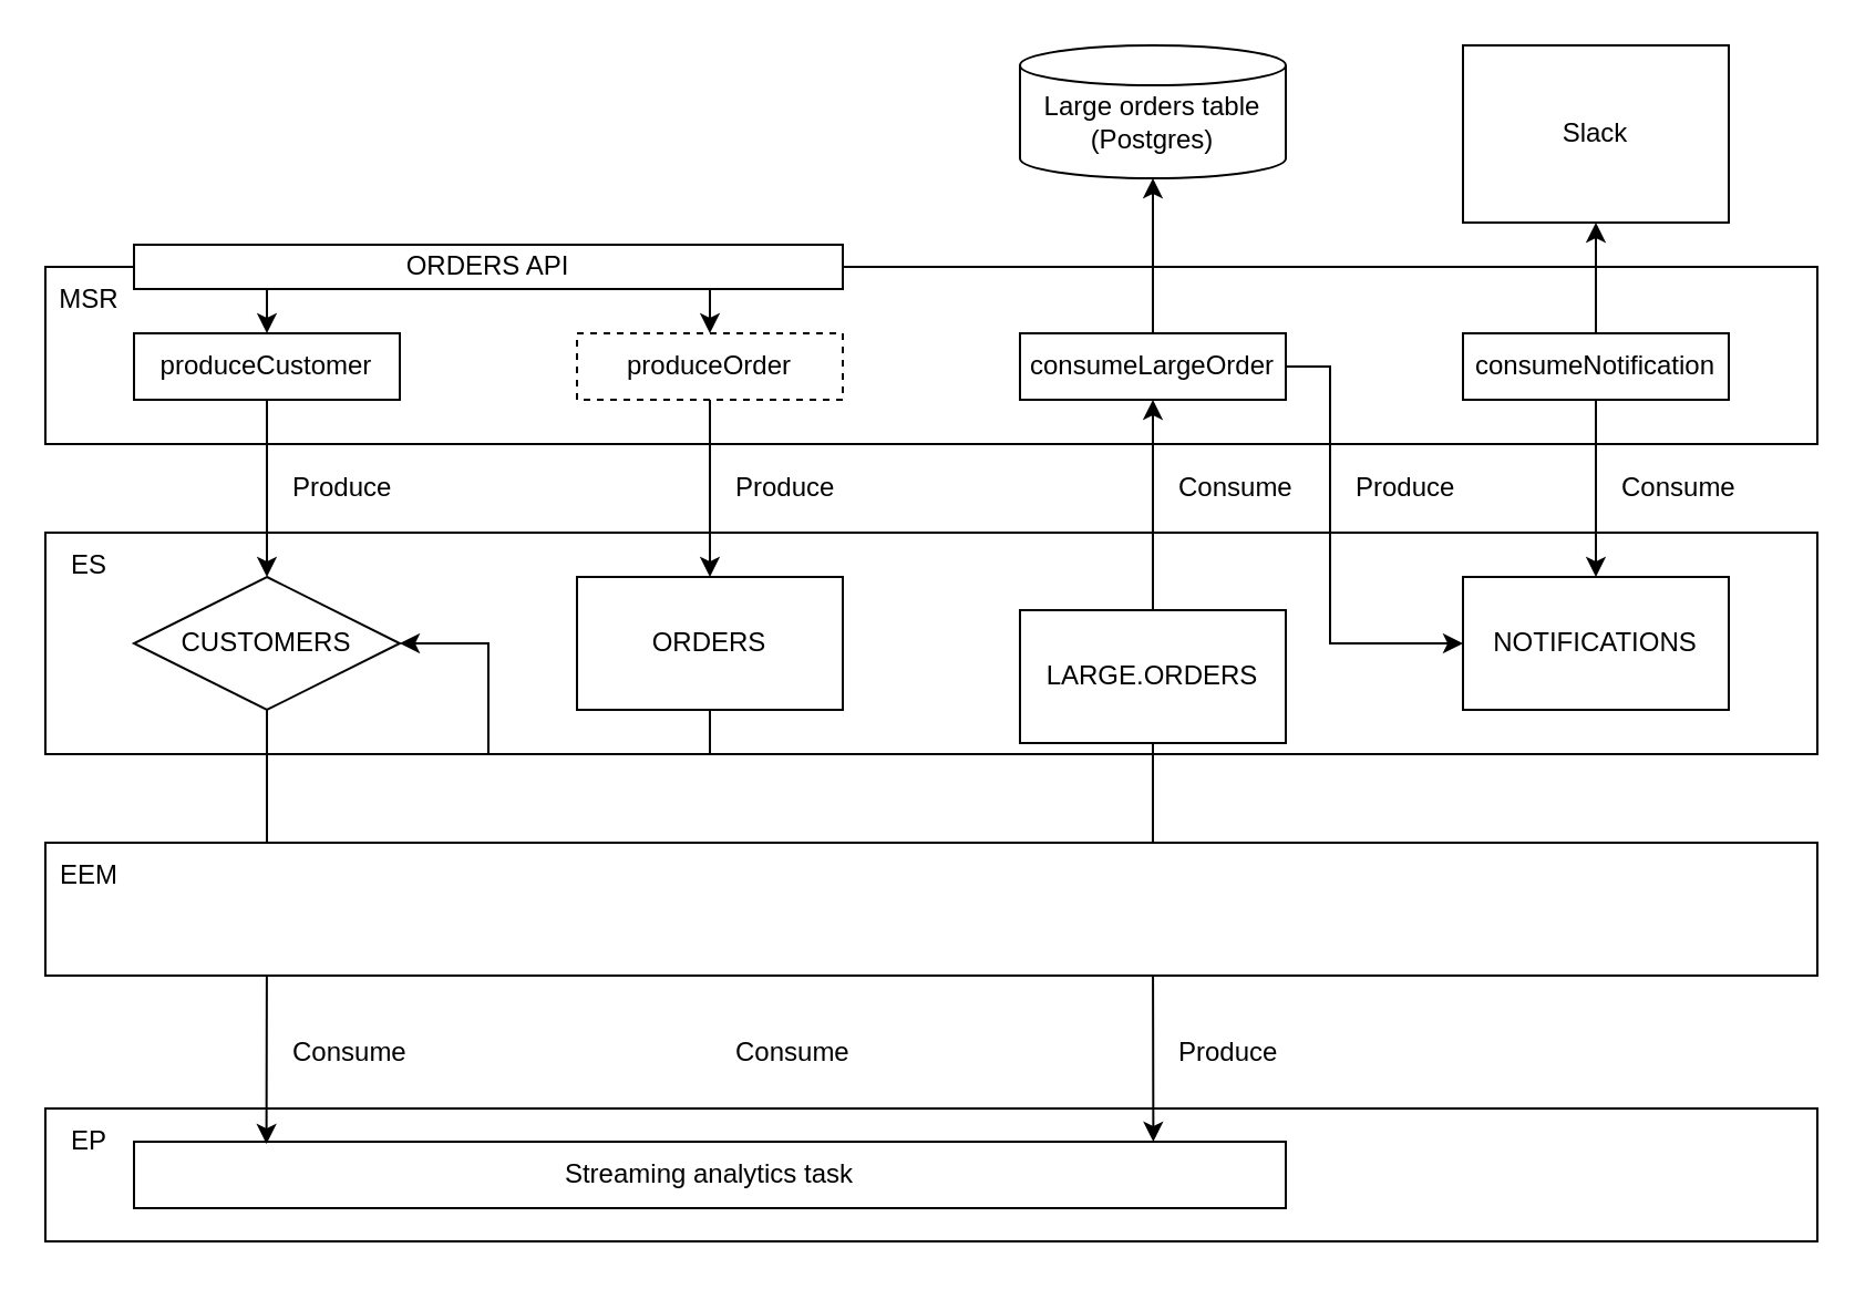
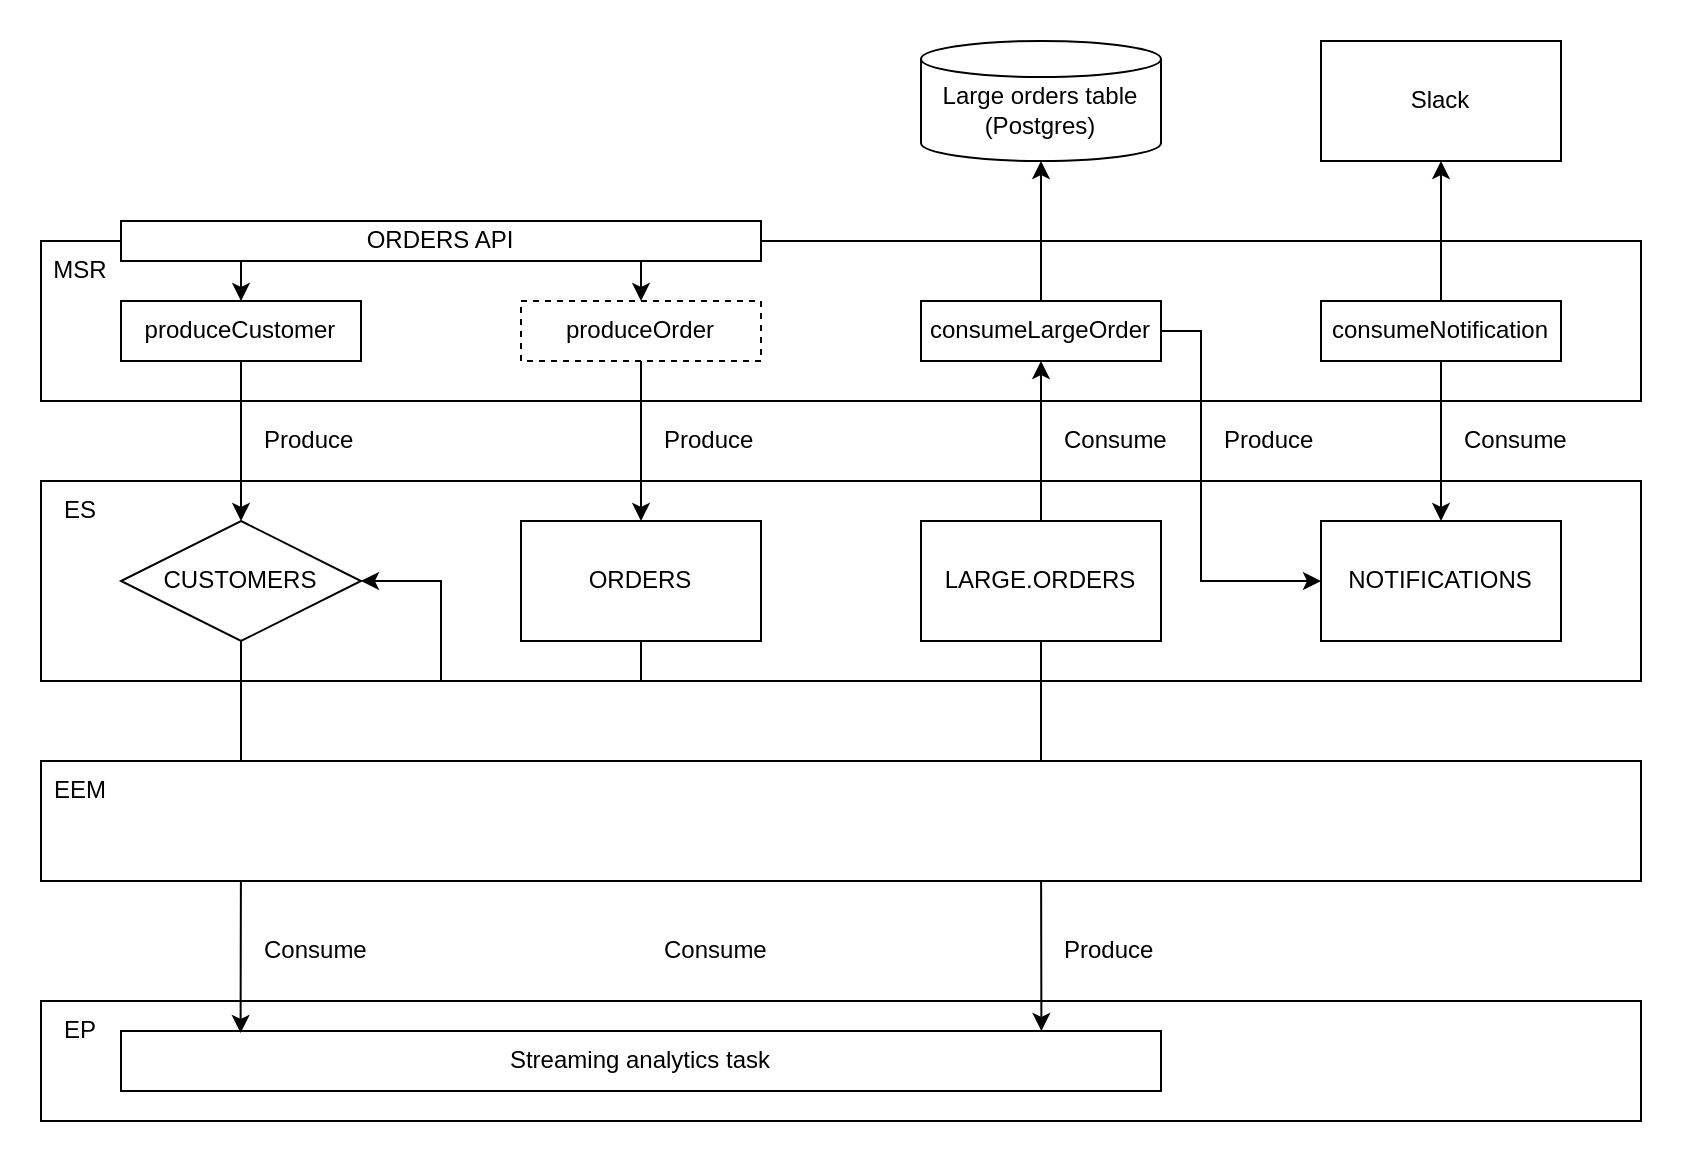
  <mxCell id="0" />
  <mxCell id="1" parent="0" />
  <mxCell id="2" value="" style="rounded=0;whiteSpace=wrap;html=1;" vertex="1" parent="1"><mxGeometry x="20" y="240" width="800" height="100" as="geometry" /></mxCell>
  <mxCell id="3" value="CUSTOMERS" style="rhombus;whiteSpace=wrap;html=1;" vertex="1" parent="1"><mxGeometry x="60" y="260" width="120" height="60" as="geometry" /></mxCell>
  <mxCell id="4" value="ORDERS" style="rounded=0;whiteSpace=wrap;html=1;" vertex="1" parent="1"><mxGeometry x="260" y="260" width="120" height="60" as="geometry" /></mxCell>
- <mxCell id="5" value="LARGE.ORDERS" style="rounded=0;whiteSpace=wrap;html=1;" vertex="1" parent="1"><mxGeometry x="460" y="275" width="120" height="60" as="geometry" /></mxCell>
+ <mxCell id="5" value="LARGE.ORDERS" style="rounded=0;whiteSpace=wrap;html=1;" vertex="1" parent="1"><mxGeometry x="460" y="260" width="120" height="60" as="geometry" /></mxCell>
  <mxCell id="6" value="" style="rounded=0;whiteSpace=wrap;html=1;" vertex="1" parent="1"><mxGeometry x="20" y="500" width="800" height="60" as="geometry" /></mxCell>
  <mxCell id="7" value="EP" style="text;html=1;align=center;verticalAlign=middle;whiteSpace=wrap;rounded=0;" vertex="1" parent="1"><mxGeometry x="20" y="500" width="40" height="30" as="geometry" /></mxCell>
  <mxCell id="8" value="" style="rounded=0;whiteSpace=wrap;html=1;" vertex="1" parent="1"><mxGeometry x="20" y="120" width="800" height="80" as="geometry" /></mxCell>
  <mxCell id="9" value="MSR" style="text;html=1;align=center;verticalAlign=middle;whiteSpace=wrap;rounded=0;" vertex="1" parent="1"><mxGeometry x="20" y="120" width="40" height="30" as="geometry" /></mxCell>
  <mxCell id="10" style="edgeStyle=orthogonalEdgeStyle;rounded=0;orthogonalLoop=1;jettySize=auto;html=1;exitX=0.5;exitY=1;exitDx=0;exitDy=0;entryX=0.5;entryY=0;entryDx=0;entryDy=0;" edge="1" parent="1" source="11" target="3"><mxGeometry relative="1" as="geometry" /></mxCell>
  <mxCell id="11" value="produceCustomer" style="rounded=0;whiteSpace=wrap;html=1;" vertex="1" parent="1"><mxGeometry x="60" y="150" width="120" height="30" as="geometry" /></mxCell>
  <mxCell id="12" style="edgeStyle=orthogonalEdgeStyle;rounded=0;orthogonalLoop=1;jettySize=auto;html=1;exitX=0.5;exitY=1;exitDx=0;exitDy=0;entryX=0.5;entryY=0;entryDx=0;entryDy=0;" edge="1" parent="1" source="13" target="4"><mxGeometry relative="1" as="geometry" /></mxCell>
  <mxCell id="13" value="produceOrder" style="rounded=0;whiteSpace=wrap;html=1;dashed=1;" vertex="1" parent="1"><mxGeometry x="260" y="150" width="120" height="30" as="geometry" /></mxCell>
  <mxCell id="14" style="edgeStyle=orthogonalEdgeStyle;rounded=0;orthogonalLoop=1;jettySize=auto;html=1;exitX=1;exitY=0.5;exitDx=0;exitDy=0;entryX=0;entryY=0.5;entryDx=0;entryDy=0;" edge="1" parent="1" source="15" target="30"><mxGeometry relative="1" as="geometry"><Array as="points"><mxPoint x="600" y="165" /><mxPoint x="600" y="290" /></Array></mxGeometry></mxCell>
  <mxCell id="15" value="consumeLargeOrder" style="rounded=0;whiteSpace=wrap;html=1;" vertex="1" parent="1"><mxGeometry x="460" y="150" width="120" height="30" as="geometry" /></mxCell>
  <mxCell id="16" value="" style="shape=cylinder3;whiteSpace=wrap;html=1;boundedLbl=1;backgroundOutline=1;size=9;" vertex="1" parent="1"><mxGeometry x="460" y="20" width="120" height="60" as="geometry" /></mxCell>
  <mxCell id="17" value="Large orders table&lt;br&gt;(Postgres)" style="text;html=1;align=center;verticalAlign=middle;whiteSpace=wrap;rounded=0;" vertex="1" parent="1"><mxGeometry x="460" y="40" width="120" height="30" as="geometry" /></mxCell>
  <mxCell id="18" style="edgeStyle=orthogonalEdgeStyle;rounded=0;orthogonalLoop=1;jettySize=auto;html=1;exitX=0.25;exitY=1;exitDx=0;exitDy=0;entryX=0.5;entryY=0;entryDx=0;entryDy=0;" edge="1" parent="1" source="20" target="11"><mxGeometry relative="1" as="geometry" /></mxCell>
  <mxCell id="19" style="edgeStyle=orthogonalEdgeStyle;rounded=0;orthogonalLoop=1;jettySize=auto;html=1;exitX=0.75;exitY=1;exitDx=0;exitDy=0;entryX=0.5;entryY=0;entryDx=0;entryDy=0;" edge="1" parent="1" source="20" target="13"><mxGeometry relative="1" as="geometry" /></mxCell>
  <mxCell id="20" value="ORDERS API" style="rounded=0;whiteSpace=wrap;html=1;" vertex="1" parent="1"><mxGeometry x="60" y="110" width="320" height="20" as="geometry" /></mxCell>
  <mxCell id="21" style="edgeStyle=orthogonalEdgeStyle;rounded=0;orthogonalLoop=1;jettySize=auto;html=1;exitX=0.5;exitY=0;exitDx=0;exitDy=0;entryX=0.5;entryY=1;entryDx=0;entryDy=0;entryPerimeter=0;" edge="1" parent="1" source="15" target="16"><mxGeometry relative="1" as="geometry" /></mxCell>
  <mxCell id="22" value="Streaming analytics task" style="rounded=0;whiteSpace=wrap;html=1;" vertex="1" parent="1"><mxGeometry x="60" y="515" width="520" height="30" as="geometry" /></mxCell>
  <mxCell id="23" value="Consume" style="text;html=1;align=left;verticalAlign=middle;whiteSpace=wrap;rounded=0;" vertex="1" parent="1"><mxGeometry x="130" y="460" width="80" height="30" as="geometry" /></mxCell>
  <mxCell id="24" value="Consume" style="text;html=1;align=left;verticalAlign=middle;whiteSpace=wrap;rounded=0;" vertex="1" parent="1"><mxGeometry x="330" y="460" width="80" height="30" as="geometry" /></mxCell>
  <mxCell id="25" value="Produce" style="text;html=1;align=left;verticalAlign=middle;whiteSpace=wrap;rounded=0;" vertex="1" parent="1"><mxGeometry x="530" y="460" width="80" height="30" as="geometry" /></mxCell>
  <mxCell id="26" value="ES" style="text;html=1;align=center;verticalAlign=middle;whiteSpace=wrap;rounded=0;" vertex="1" parent="1"><mxGeometry x="20" y="240" width="40" height="30" as="geometry" /></mxCell>
  <mxCell id="27" value="Produce" style="text;html=1;align=left;verticalAlign=middle;whiteSpace=wrap;rounded=0;" vertex="1" parent="1"><mxGeometry x="130" y="200" width="80" height="40" as="geometry" /></mxCell>
  <mxCell id="28" value="Produce" style="text;html=1;align=left;verticalAlign=middle;whiteSpace=wrap;rounded=0;" vertex="1" parent="1"><mxGeometry x="330" y="200" width="80" height="40" as="geometry" /></mxCell>
  <mxCell id="29" value="Consume" style="text;html=1;align=left;verticalAlign=middle;whiteSpace=wrap;rounded=0;" vertex="1" parent="1"><mxGeometry x="530" y="200" width="80" height="40" as="geometry" /></mxCell>
  <mxCell id="30" value="NOTIFICATIONS" style="rounded=0;whiteSpace=wrap;html=1;" vertex="1" parent="1"><mxGeometry x="660" y="260" width="120" height="60" as="geometry" /></mxCell>
  <mxCell id="31" style="edgeStyle=orthogonalEdgeStyle;rounded=0;orthogonalLoop=1;jettySize=auto;html=1;exitX=0.5;exitY=1;exitDx=0;exitDy=0;entryX=0.5;entryY=0;entryDx=0;entryDy=0;" edge="1" parent="1" source="33" target="30"><mxGeometry relative="1" as="geometry" /></mxCell>
  <mxCell id="32" style="edgeStyle=orthogonalEdgeStyle;rounded=0;orthogonalLoop=1;jettySize=auto;html=1;exitX=0.5;exitY=0;exitDx=0;exitDy=0;entryX=0.5;entryY=1;entryDx=0;entryDy=0;" edge="1" parent="1" source="33" target="36"><mxGeometry relative="1" as="geometry" /></mxCell>
  <mxCell id="33" value="consumeNotification" style="rounded=0;whiteSpace=wrap;html=1;" vertex="1" parent="1"><mxGeometry x="660" y="150" width="120" height="30" as="geometry" /></mxCell>
  <mxCell id="34" value="Produce" style="text;html=1;align=left;verticalAlign=middle;whiteSpace=wrap;rounded=0;" vertex="1" parent="1"><mxGeometry x="610" y="200" width="80" height="40" as="geometry" /></mxCell>
  <mxCell id="35" value="Consume" style="text;html=1;align=left;verticalAlign=middle;whiteSpace=wrap;rounded=0;" vertex="1" parent="1"><mxGeometry x="730" y="200" width="80" height="40" as="geometry" /></mxCell>
- <mxCell id="36" value="Slack" style="rounded=0;whiteSpace=wrap;html=1;" vertex="1" parent="1"><mxGeometry x="660" y="20" width="120" height="80" as="geometry" /></mxCell>
+ <mxCell id="36" value="Slack" style="rounded=0;whiteSpace=wrap;html=1;" vertex="1" parent="1"><mxGeometry x="660" y="20" width="120" height="60" as="geometry" /></mxCell>
  <mxCell id="37" style="edgeStyle=orthogonalEdgeStyle;rounded=0;orthogonalLoop=1;jettySize=auto;html=1;exitX=0.5;exitY=1;exitDx=0;exitDy=0;entryX=0.115;entryY=0.033;entryDx=0;entryDy=0;entryPerimeter=0;" edge="1" parent="1" source="3" target="22"><mxGeometry relative="1" as="geometry" /></mxCell>
  <mxCell id="38" style="edgeStyle=orthogonalEdgeStyle;rounded=0;orthogonalLoop=1;jettySize=auto;html=1;exitX=0.5;exitY=1;exitDx=0;exitDy=0;entryX=0.885;entryY=0;entryDx=0;entryDy=0;entryPerimeter=0;" edge="1" parent="1" source="5" target="22"><mxGeometry relative="1" as="geometry" /></mxCell>
  <mxCell id="39" style="edgeStyle=orthogonalEdgeStyle;rounded=0;orthogonalLoop=1;jettySize=auto;html=1;exitX=0.5;exitY=1;exitDx=0;exitDy=0;" edge="1" parent="1" source="4" target="3"><mxGeometry relative="1" as="geometry" /></mxCell>
  <mxCell id="40" value="" style="rounded=0;whiteSpace=wrap;html=1;" vertex="1" parent="1"><mxGeometry x="20" y="380" width="800" height="60" as="geometry" /></mxCell>
  <mxCell id="41" value="EEM" style="text;html=1;align=center;verticalAlign=middle;whiteSpace=wrap;rounded=0;" vertex="1" parent="1"><mxGeometry x="20" y="380" width="40" height="30" as="geometry" /></mxCell>
  <mxCell id="42" style="edgeStyle=orthogonalEdgeStyle;rounded=0;orthogonalLoop=1;jettySize=auto;html=1;exitX=0.5;exitY=0;exitDx=0;exitDy=0;entryX=0.5;entryY=1;entryDx=0;entryDy=0;" edge="1" parent="1" source="5" target="15"><mxGeometry relative="1" as="geometry" /></mxCell>
